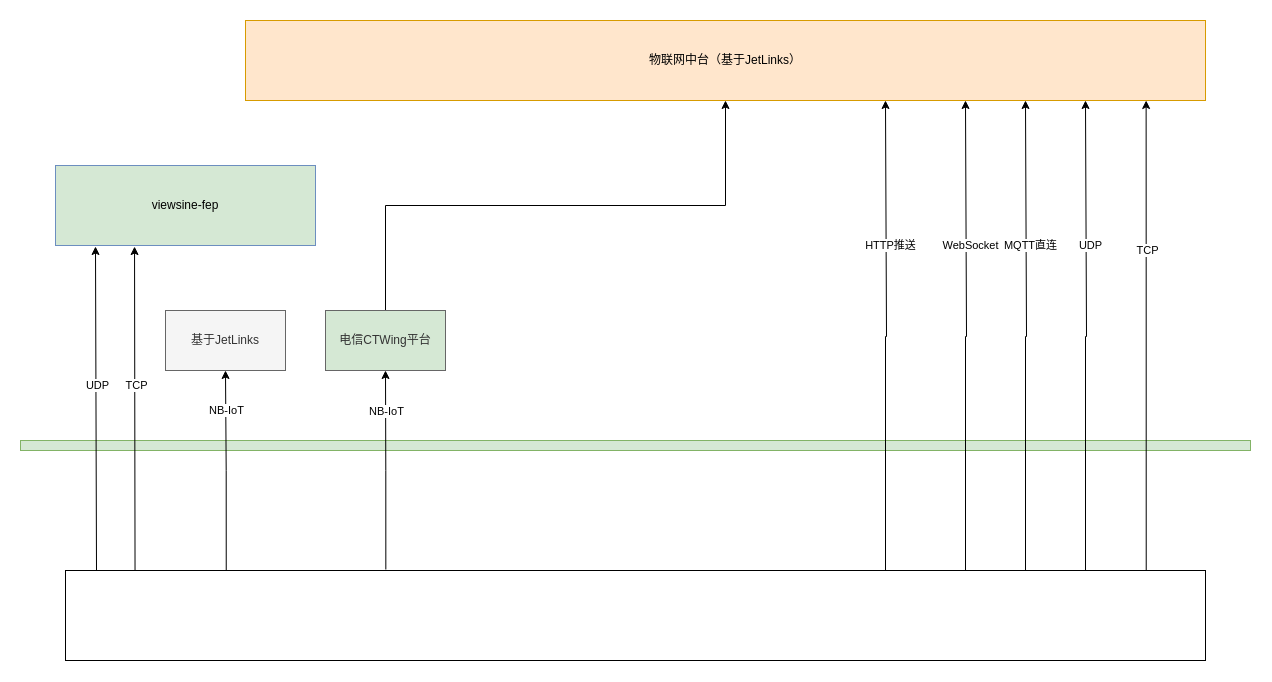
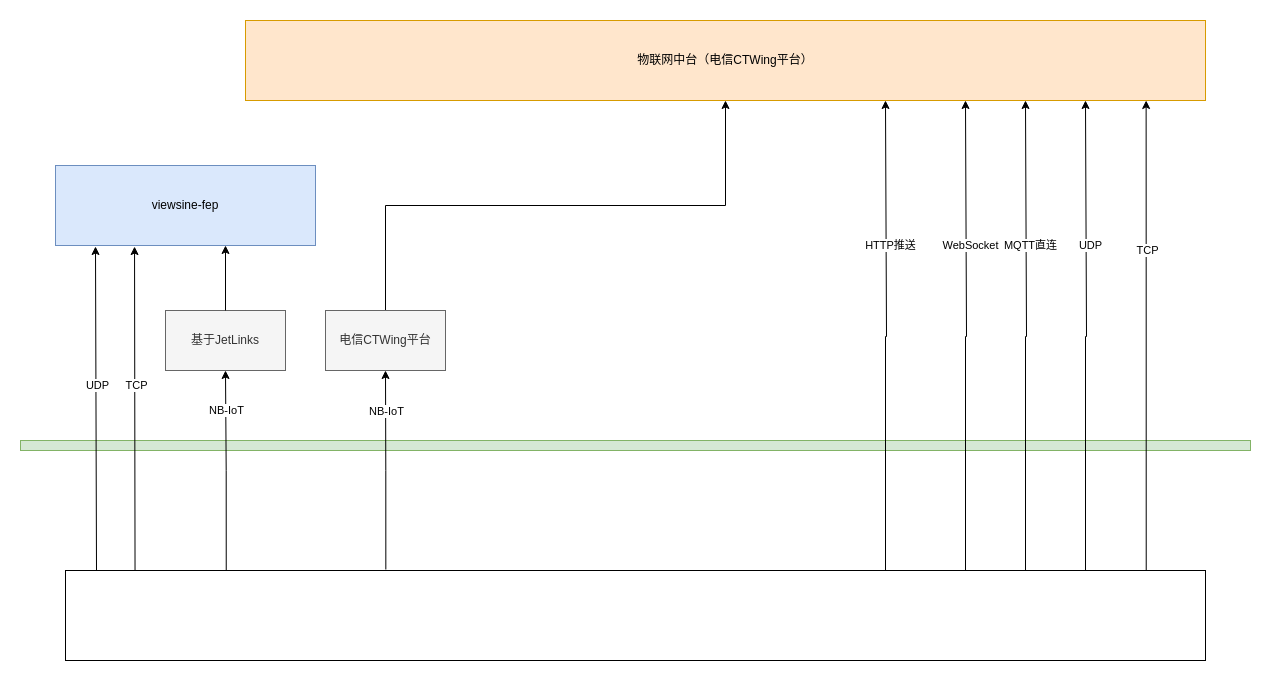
  <mxCell id="0" />
  <mxCell id="1" parent="0" />
  <mxCell id="2" value="" style="rounded=0;whiteSpace=wrap;html=1;fillColor=#d5e8d4;strokeColor=#82b366;" vertex="1" parent="1"><mxGeometry x="20" y="440" width="1230" height="10" as="geometry" /></mxCell>
- <mxCell id="3" value="viewsine-fep" style="rounded=0;whiteSpace=wrap;html=1;fillColor=#d5e8d4;strokeColor=#6c8ebf;" vertex="1" parent="1"><mxGeometry x="55" y="165" width="260" height="80" as="geometry" /></mxCell>
+ <mxCell id="3" value="viewsine-fep" style="rounded=0;whiteSpace=wrap;html=1;fillColor=#dae8fc;strokeColor=#6c8ebf;" vertex="1" parent="1"><mxGeometry x="55" y="165" width="260" height="80" as="geometry" /></mxCell>
  <mxCell id="4" style="edgeStyle=orthogonalEdgeStyle;rounded=0;orthogonalLoop=1;jettySize=auto;html=1;exitX=0.5;exitY=0;exitDx=0;exitDy=0;" edge="1" parent="1" source="5" target="13"><mxGeometry relative="1" as="geometry" /></mxCell>
- <mxCell id="5" value="电信CTWing平台" style="rounded=0;whiteSpace=wrap;html=1;fillColor=#d5e8d4;fontColor=#333333;strokeColor=#666666;" vertex="1" parent="1"><mxGeometry x="325" y="310" width="120" height="60" as="geometry" /></mxCell>
+ <mxCell id="5" value="电信CTWing平台" style="rounded=0;whiteSpace=wrap;html=1;fillColor=#f5f5f5;fontColor=#333333;strokeColor=#666666;" vertex="1" parent="1"><mxGeometry x="325" y="310" width="120" height="60" as="geometry" /></mxCell>
  <mxCell id="6" value="基于JetLinks" style="rounded=0;whiteSpace=wrap;html=1;fillColor=#f5f5f5;fontColor=#333333;strokeColor=#666666;" vertex="1" parent="1"><mxGeometry x="165" y="310" width="120" height="60" as="geometry" /></mxCell>
  <mxCell id="7" style="edgeStyle=orthogonalEdgeStyle;rounded=0;orthogonalLoop=1;jettySize=auto;html=1;entryX=0.5;entryY=1;entryDx=0;entryDy=0;exitX=0.281;exitY=-0.011;exitDx=0;exitDy=0;exitPerimeter=0;" edge="1" parent="1" source="16" target="5"><mxGeometry relative="1" as="geometry" /></mxCell>
  <mxCell id="8" value="NB-IoT" style="edgeLabel;html=1;align=center;verticalAlign=middle;resizable=0;points=[];" vertex="1" connectable="0" parent="7"><mxGeometry x="0.175" y="-1" relative="1" as="geometry"><mxPoint x="-1" y="-42" as="offset" /></mxGeometry></mxCell>
  <mxCell id="9" style="edgeStyle=orthogonalEdgeStyle;rounded=0;orthogonalLoop=1;jettySize=auto;html=1;entryX=0.5;entryY=1;entryDx=0;entryDy=0;exitX=0.141;exitY=0.011;exitDx=0;exitDy=0;exitPerimeter=0;" edge="1" parent="1" source="16" target="6"><mxGeometry relative="1" as="geometry"><mxPoint x="225" y="520" as="sourcePoint" /></mxGeometry></mxCell>
  <mxCell id="10" value="NB-IoT" style="edgeLabel;html=1;align=center;verticalAlign=middle;resizable=0;points=[];" vertex="1" connectable="0" parent="9"><mxGeometry x="0.292" y="-2" relative="1" as="geometry"><mxPoint x="-2" y="-32" as="offset" /></mxGeometry></mxCell>
  <mxCell id="11" style="edgeStyle=orthogonalEdgeStyle;rounded=0;orthogonalLoop=1;jettySize=auto;html=1;exitX=0.5;exitY=1;exitDx=0;exitDy=0;" edge="1" parent="1" source="3" target="3"><mxGeometry relative="1" as="geometry" /></mxCell>
- <mxCell id="13" value="物联网中台（基于JetLinks）" style="rounded=0;whiteSpace=wrap;html=1;fillColor=#ffe6cc;strokeColor=#d79b00;" vertex="1" parent="1"><mxGeometry x="245" y="20" width="960" height="80" as="geometry" /></mxCell>
+ <mxCell id="12" style="edgeStyle=orthogonalEdgeStyle;rounded=0;orthogonalLoop=1;jettySize=auto;html=1;" edge="1" parent="1" source="6" target="3"><mxGeometry relative="1" as="geometry"><Array as="points"><mxPoint x="225" y="330" /><mxPoint x="205" y="330" /></Array></mxGeometry></mxCell>
+ <mxCell id="13" value="物联网中台（电信CTWing平台）" style="rounded=0;whiteSpace=wrap;html=1;fillColor=#ffe6cc;strokeColor=#d79b00;" vertex="1" parent="1"><mxGeometry x="245" y="20" width="960" height="80" as="geometry" /></mxCell>
  <mxCell id="14" value="" style="endArrow=classic;html=1;rounded=0;entryX=0.304;entryY=1.013;entryDx=0;entryDy=0;entryPerimeter=0;exitX=0.061;exitY=0;exitDx=0;exitDy=0;exitPerimeter=0;" edge="1" parent="1" source="16" target="3"><mxGeometry width="50" height="50" relative="1" as="geometry"><mxPoint x="134" y="575" as="sourcePoint" /><mxPoint x="-5" y="290" as="targetPoint" /></mxGeometry></mxCell>
  <mxCell id="15" value="TCP" style="edgeLabel;html=1;align=center;verticalAlign=middle;resizable=0;points=[];" vertex="1" connectable="0" parent="14"><mxGeometry x="0.143" y="-1" relative="1" as="geometry"><mxPoint as="offset" /></mxGeometry></mxCell>
  <mxCell id="16" value="&lt;div style=&quot;direction: rtl;&quot;&gt;&lt;br&gt;&lt;/div&gt;" style="rounded=0;whiteSpace=wrap;html=1;align=left;" vertex="1" parent="1"><mxGeometry x="65" y="570" width="1140" height="90" as="geometry" /></mxCell>
  <mxCell id="17" value="" style="endArrow=classic;html=1;rounded=0;entryX=0.304;entryY=1.013;entryDx=0;entryDy=0;entryPerimeter=0;exitX=0.061;exitY=0;exitDx=0;exitDy=0;exitPerimeter=0;" edge="1" parent="1"><mxGeometry width="50" height="50" relative="1" as="geometry"><mxPoint x="96" y="570" as="sourcePoint" /><mxPoint x="95" y="246" as="targetPoint" /></mxGeometry></mxCell>
  <mxCell id="18" value="UDP" style="edgeLabel;html=1;align=center;verticalAlign=middle;resizable=0;points=[];" vertex="1" connectable="0" parent="17"><mxGeometry x="0.143" y="-1" relative="1" as="geometry"><mxPoint as="offset" /></mxGeometry></mxCell>
  <mxCell id="19" style="edgeStyle=orthogonalEdgeStyle;rounded=0;orthogonalLoop=1;jettySize=auto;html=1;entryX=0.472;entryY=1.038;entryDx=0;entryDy=0;entryPerimeter=0;exitX=0.948;exitY=0;exitDx=0;exitDy=0;exitPerimeter=0;" edge="1" parent="1" source="16"><mxGeometry relative="1" as="geometry"><mxPoint x="1145" y="560.93" as="sourcePoint" /><mxPoint x="1145.64" y="100" as="targetPoint" /></mxGeometry></mxCell>
  <mxCell id="20" value="TCP" style="edgeLabel;html=1;align=center;verticalAlign=middle;resizable=0;points=[];" vertex="1" connectable="0" parent="19"><mxGeometry x="0.363" y="-1" relative="1" as="geometry"><mxPoint as="offset" /></mxGeometry></mxCell>
  <mxCell id="21" style="edgeStyle=orthogonalEdgeStyle;rounded=0;orthogonalLoop=1;jettySize=auto;html=1;entryX=0.474;entryY=1.013;entryDx=0;entryDy=0;entryPerimeter=0;" edge="1" parent="1"><mxGeometry relative="1" as="geometry"><mxPoint x="1085" y="570" as="sourcePoint" /><mxPoint x="1085" y="100" as="targetPoint" /><Array as="points"><mxPoint x="1085" y="336" /><mxPoint x="1086" y="336" /></Array></mxGeometry></mxCell>
  <mxCell id="22" value="UDP" style="edgeLabel;html=1;align=center;verticalAlign=middle;resizable=0;points=[];" vertex="1" connectable="0" parent="21"><mxGeometry x="0.154" y="-4" relative="1" as="geometry"><mxPoint y="-54" as="offset" /></mxGeometry></mxCell>
  <mxCell id="23" style="edgeStyle=orthogonalEdgeStyle;rounded=0;orthogonalLoop=1;jettySize=auto;html=1;entryX=0.474;entryY=1.013;entryDx=0;entryDy=0;entryPerimeter=0;" edge="1" parent="1"><mxGeometry relative="1" as="geometry"><mxPoint x="1025" y="570" as="sourcePoint" /><mxPoint x="1025" y="100" as="targetPoint" /><Array as="points"><mxPoint x="1025" y="336" /><mxPoint x="1026" y="336" /></Array></mxGeometry></mxCell>
  <mxCell id="24" value="MQTT直连" style="edgeLabel;html=1;align=center;verticalAlign=middle;resizable=0;points=[];" vertex="1" connectable="0" parent="23"><mxGeometry x="0.154" y="-4" relative="1" as="geometry"><mxPoint y="-54" as="offset" /></mxGeometry></mxCell>
  <mxCell id="25" style="edgeStyle=orthogonalEdgeStyle;rounded=0;orthogonalLoop=1;jettySize=auto;html=1;entryX=0.474;entryY=1.013;entryDx=0;entryDy=0;entryPerimeter=0;" edge="1" parent="1"><mxGeometry relative="1" as="geometry"><mxPoint x="965" y="570" as="sourcePoint" /><mxPoint x="965" y="100" as="targetPoint" /><Array as="points"><mxPoint x="965" y="336" /><mxPoint x="966" y="336" /></Array></mxGeometry></mxCell>
  <mxCell id="26" value="WebSocket" style="edgeLabel;html=1;align=center;verticalAlign=middle;resizable=0;points=[];" vertex="1" connectable="0" parent="25"><mxGeometry x="0.154" y="-4" relative="1" as="geometry"><mxPoint y="-54" as="offset" /></mxGeometry></mxCell>
  <mxCell id="27" style="edgeStyle=orthogonalEdgeStyle;rounded=0;orthogonalLoop=1;jettySize=auto;html=1;entryX=0.474;entryY=1.013;entryDx=0;entryDy=0;entryPerimeter=0;" edge="1" parent="1"><mxGeometry relative="1" as="geometry"><mxPoint x="885" y="570" as="sourcePoint" /><mxPoint x="885" y="100" as="targetPoint" /><Array as="points"><mxPoint x="885" y="336" /><mxPoint x="886" y="336" /></Array></mxGeometry></mxCell>
  <mxCell id="28" value="HTTP推送" style="edgeLabel;html=1;align=center;verticalAlign=middle;resizable=0;points=[];" vertex="1" connectable="0" parent="27"><mxGeometry x="0.154" y="-4" relative="1" as="geometry"><mxPoint y="-54" as="offset" /></mxGeometry></mxCell>
